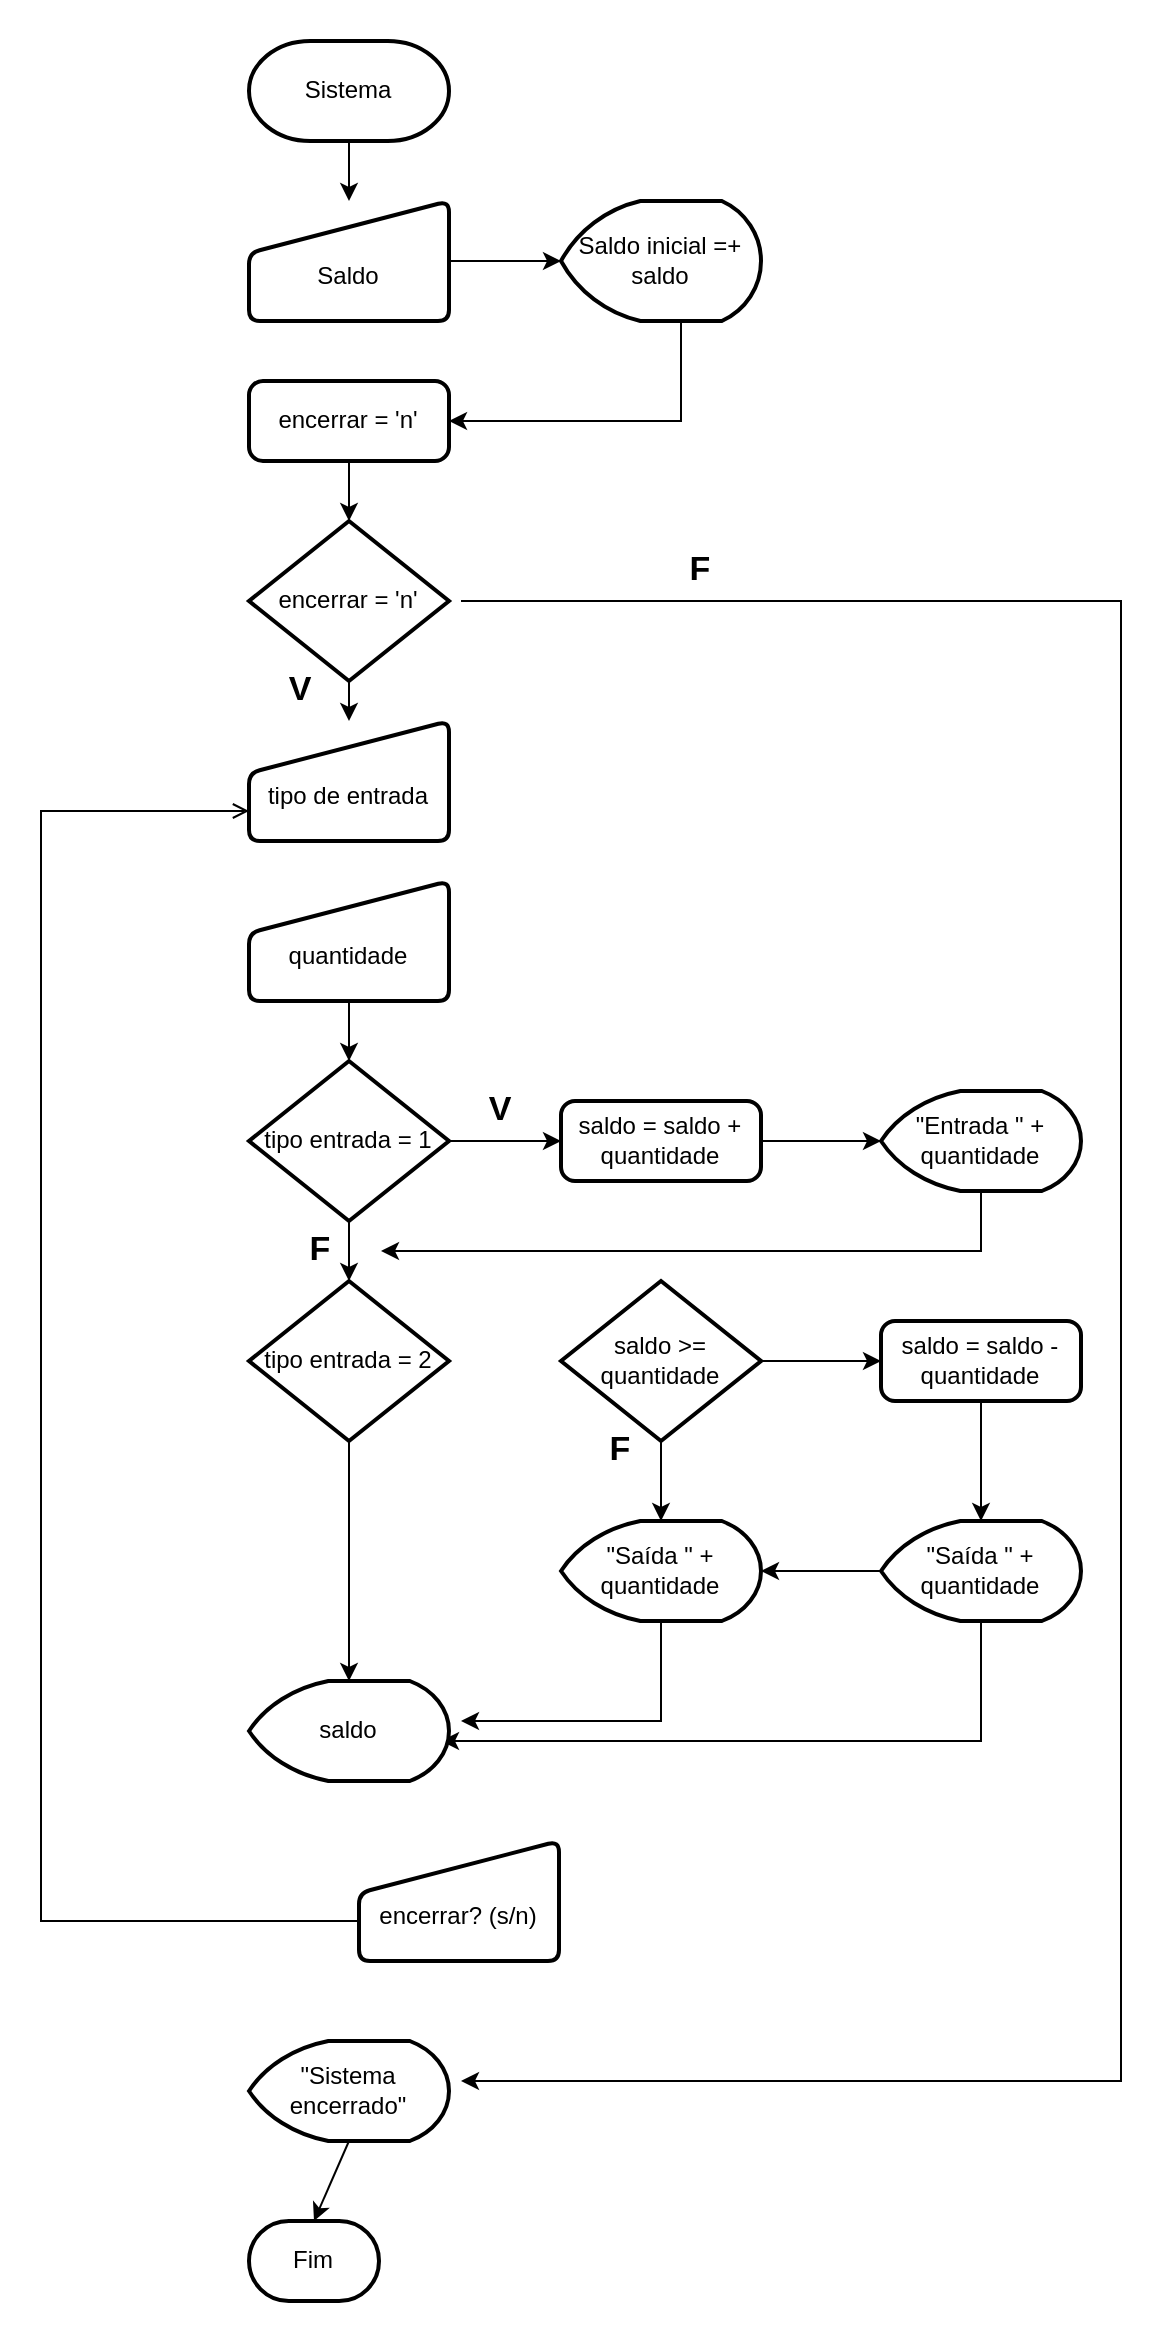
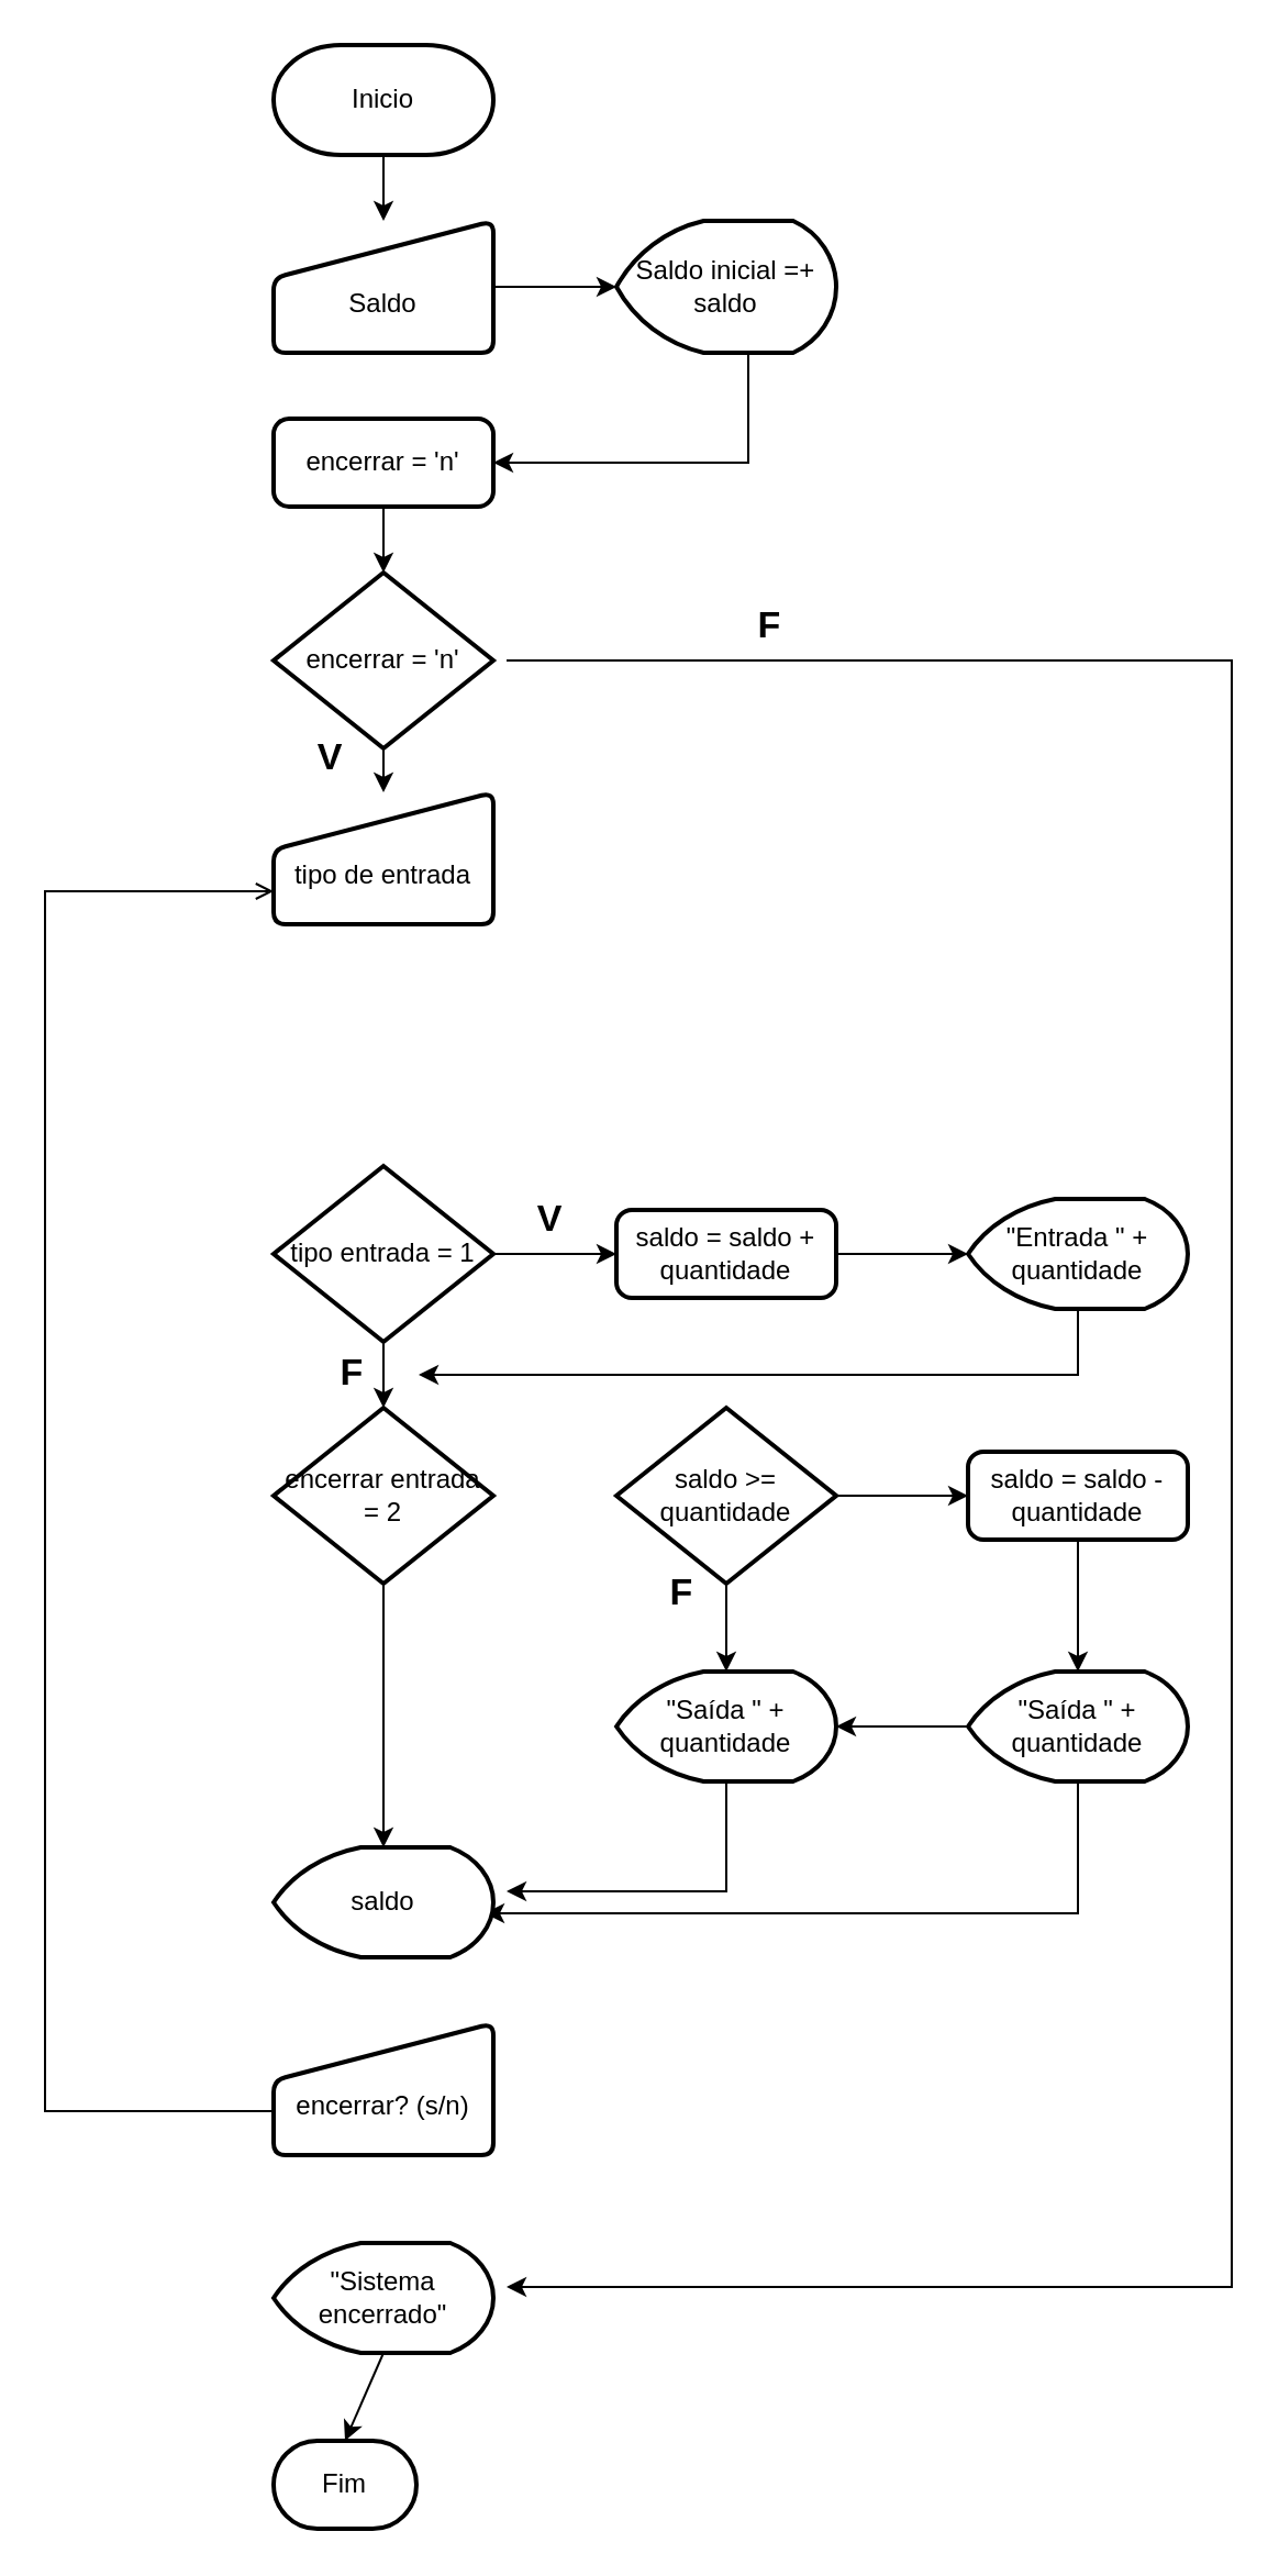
  <mxCell id="0" />
  <mxCell id="1" parent="0" />
  <mxCell id="2" style="edgeStyle=orthogonalEdgeStyle;rounded=0;orthogonalLoop=1;jettySize=auto;html=1;entryX=0.5;entryY=0;entryDx=0;entryDy=0;" edge="1" parent="1" source="3" target="6"><mxGeometry relative="1" as="geometry" /></mxCell>
- <mxCell id="3" value="Sistema" style="strokeWidth=2;html=1;shape=mxgraph.flowchart.terminator;whiteSpace=wrap;" vertex="1" parent="1"><mxGeometry x="124" y="20" width="100" height="50" as="geometry" /></mxCell>
+ <mxCell id="3" value="Inicio" style="strokeWidth=2;html=1;shape=mxgraph.flowchart.terminator;whiteSpace=wrap;" vertex="1" parent="1"><mxGeometry x="124" y="20" width="100" height="50" as="geometry" /></mxCell>
  <mxCell id="4" value="Fim" style="strokeWidth=2;html=1;shape=mxgraph.flowchart.terminator;whiteSpace=wrap;" vertex="1" parent="1"><mxGeometry x="124" y="1110" width="65" height="40" as="geometry" /></mxCell>
  <mxCell id="5" style="edgeStyle=orthogonalEdgeStyle;rounded=0;orthogonalLoop=1;jettySize=auto;html=1;entryX=0;entryY=0.5;entryDx=0;entryDy=0;entryPerimeter=0;" edge="1" parent="1" source="6" target="8"><mxGeometry relative="1" as="geometry" /></mxCell>
  <mxCell id="6" value="&lt;br&gt;Saldo" style="html=1;strokeWidth=2;shape=manualInput;whiteSpace=wrap;rounded=1;size=26;arcSize=11;" vertex="1" parent="1"><mxGeometry x="124" y="100" width="100" height="60" as="geometry" /></mxCell>
  <mxCell id="7" style="edgeStyle=orthogonalEdgeStyle;rounded=0;orthogonalLoop=1;jettySize=auto;html=1;entryX=1;entryY=0.5;entryDx=0;entryDy=0;" edge="1" parent="1" source="8" target="10"><mxGeometry relative="1" as="geometry"><Array as="points"><mxPoint x="340" y="210" /></Array></mxGeometry></mxCell>
  <mxCell id="8" value="Saldo inicial =+ saldo" style="strokeWidth=2;html=1;shape=mxgraph.flowchart.display;whiteSpace=wrap;" vertex="1" parent="1"><mxGeometry x="280" y="100" width="100" height="60" as="geometry" /></mxCell>
  <mxCell id="9" style="edgeStyle=orthogonalEdgeStyle;rounded=0;orthogonalLoop=1;jettySize=auto;html=1;entryX=0.5;entryY=0;entryDx=0;entryDy=0;entryPerimeter=0;fontSize=17;" edge="1" parent="1" source="10" target="13"><mxGeometry relative="1" as="geometry" /></mxCell>
  <mxCell id="10" value="encerrar = 'n'" style="rounded=1;whiteSpace=wrap;html=1;absoluteArcSize=1;arcSize=14;strokeWidth=2;" vertex="1" parent="1"><mxGeometry x="124" y="190" width="100" height="40" as="geometry" /></mxCell>
  <mxCell id="11" style="edgeStyle=orthogonalEdgeStyle;rounded=0;orthogonalLoop=1;jettySize=auto;html=1;exitX=0.5;exitY=1;exitDx=0;exitDy=0;exitPerimeter=0;entryX=0.5;entryY=0;entryDx=0;entryDy=0;fontSize=17;" edge="1" parent="1" source="13" target="14"><mxGeometry relative="1" as="geometry" /></mxCell>
  <mxCell id="12" style="rounded=0;orthogonalLoop=1;jettySize=auto;html=1;fontSize=17;" edge="1" parent="1"><mxGeometry relative="1" as="geometry"><mxPoint x="230" y="1040" as="targetPoint" /><mxPoint x="230" y="300" as="sourcePoint" /><Array as="points"><mxPoint x="560" y="300" /><mxPoint x="560" y="1040" /></Array></mxGeometry></mxCell>
  <mxCell id="13" value="encerrar = 'n'" style="strokeWidth=2;html=1;shape=mxgraph.flowchart.decision;whiteSpace=wrap;" vertex="1" parent="1"><mxGeometry x="124" y="260" width="100" height="80" as="geometry" /></mxCell>
  <mxCell id="14" value="&lt;br&gt;tipo de entrada" style="html=1;strokeWidth=2;shape=manualInput;whiteSpace=wrap;rounded=1;size=26;arcSize=11;" vertex="1" parent="1"><mxGeometry x="124" y="360" width="100" height="60" as="geometry" /></mxCell>
- <mxCell id="15" style="edgeStyle=orthogonalEdgeStyle;rounded=0;orthogonalLoop=1;jettySize=auto;html=1;entryX=0.5;entryY=0;entryDx=0;entryDy=0;entryPerimeter=0;fontSize=17;" edge="1" parent="1" source="16" target="18"><mxGeometry relative="1" as="geometry" /></mxCell>
- <mxCell id="16" value="&lt;br&gt;quantidade" style="html=1;strokeWidth=2;shape=manualInput;whiteSpace=wrap;rounded=1;size=26;arcSize=11;" vertex="1" parent="1"><mxGeometry x="124" y="440" width="100" height="60" as="geometry" /></mxCell>
  <mxCell id="17" style="edgeStyle=orthogonalEdgeStyle;rounded=0;orthogonalLoop=1;jettySize=auto;html=1;entryX=0;entryY=0.5;entryDx=0;entryDy=0;fontSize=17;" edge="1" parent="1" source="18" target="20"><mxGeometry relative="1" as="geometry" /></mxCell>
  <mxCell id="18" value="tipo entrada = 1" style="strokeWidth=2;html=1;shape=mxgraph.flowchart.decision;whiteSpace=wrap;" vertex="1" parent="1"><mxGeometry x="124" y="530" width="100" height="80" as="geometry" /></mxCell>
  <mxCell id="19" style="edgeStyle=orthogonalEdgeStyle;rounded=0;orthogonalLoop=1;jettySize=auto;html=1;entryX=0;entryY=0.5;entryDx=0;entryDy=0;entryPerimeter=0;fontSize=17;" edge="1" parent="1" source="20" target="22"><mxGeometry relative="1" as="geometry" /></mxCell>
  <mxCell id="20" value="saldo = saldo + quantidade" style="rounded=1;whiteSpace=wrap;html=1;absoluteArcSize=1;arcSize=14;strokeWidth=2;" vertex="1" parent="1"><mxGeometry x="280" y="550" width="100" height="40" as="geometry" /></mxCell>
  <mxCell id="21" style="edgeStyle=orthogonalEdgeStyle;rounded=0;orthogonalLoop=1;jettySize=auto;html=1;entryX=1;entryY=0.5;entryDx=0;entryDy=0;fontSize=17;" edge="1" parent="1" source="22" target="25"><mxGeometry relative="1" as="geometry"><Array as="points"><mxPoint x="490" y="625" /></Array></mxGeometry></mxCell>
  <mxCell id="22" value="&quot;Entrada &quot; + quantidade" style="strokeWidth=2;html=1;shape=mxgraph.flowchart.display;whiteSpace=wrap;" vertex="1" parent="1"><mxGeometry x="440" y="545" width="100" height="50" as="geometry" /></mxCell>
  <mxCell id="23" value="&lt;b style=&quot;border-color: var(--border-color);&quot;&gt;&lt;font style=&quot;border-color: var(--border-color); font-size: 17px;&quot;&gt;V&lt;/font&gt;&lt;/b&gt;" style="text;strokeColor=none;align=center;fillColor=none;html=1;verticalAlign=middle;whiteSpace=wrap;rounded=0;" vertex="1" parent="1"><mxGeometry x="120" y="330" width="60" height="30" as="geometry" /></mxCell>
  <mxCell id="24" style="edgeStyle=orthogonalEdgeStyle;rounded=0;orthogonalLoop=1;jettySize=auto;html=1;exitX=0.75;exitY=0;exitDx=0;exitDy=0;entryX=0.5;entryY=0;entryDx=0;entryDy=0;entryPerimeter=0;fontSize=17;" edge="1" parent="1" source="25" target="32"><mxGeometry relative="1" as="geometry" /></mxCell>
  <mxCell id="25" value="&lt;span style=&quot;font-size: 17px;&quot;&gt;&lt;b&gt;F&lt;/b&gt;&lt;/span&gt;" style="text;strokeColor=none;align=center;fillColor=none;html=1;verticalAlign=middle;whiteSpace=wrap;rounded=0;" vertex="1" parent="1"><mxGeometry x="130" y="610" width="60" height="30" as="geometry" /></mxCell>
  <mxCell id="26" value="&lt;b style=&quot;border-color: var(--border-color);&quot;&gt;&lt;font style=&quot;border-color: var(--border-color); font-size: 17px;&quot;&gt;V&lt;/font&gt;&lt;/b&gt;" style="text;strokeColor=none;align=center;fillColor=none;html=1;verticalAlign=middle;whiteSpace=wrap;rounded=0;" vertex="1" parent="1"><mxGeometry x="220" y="540" width="60" height="30" as="geometry" /></mxCell>
  <mxCell id="27" value="&lt;span style=&quot;font-size: 17px;&quot;&gt;&lt;b&gt;F&lt;/b&gt;&lt;/span&gt;" style="text;strokeColor=none;align=center;fillColor=none;html=1;verticalAlign=middle;whiteSpace=wrap;rounded=0;" vertex="1" parent="1"><mxGeometry x="280" y="710" width="60" height="30" as="geometry" /></mxCell>
  <mxCell id="28" style="edgeStyle=orthogonalEdgeStyle;rounded=0;orthogonalLoop=1;jettySize=auto;html=1;exitX=0;exitY=0.5;exitDx=0;exitDy=0;exitPerimeter=0;entryX=1;entryY=0.5;entryDx=0;entryDy=0;entryPerimeter=0;fontSize=17;" edge="1" parent="1" source="30" target="39"><mxGeometry relative="1" as="geometry" /></mxCell>
  <mxCell id="29" style="edgeStyle=orthogonalEdgeStyle;rounded=0;orthogonalLoop=1;jettySize=auto;html=1;fontSize=17;entryX=0.96;entryY=0.6;entryDx=0;entryDy=0;entryPerimeter=0;" edge="1" parent="1" source="30" target="40"><mxGeometry relative="1" as="geometry"><mxPoint x="230" y="880" as="targetPoint" /><Array as="points"><mxPoint x="490" y="870" /></Array></mxGeometry></mxCell>
  <mxCell id="30" value="&quot;Saída &quot; + quantidade" style="strokeWidth=2;html=1;shape=mxgraph.flowchart.display;whiteSpace=wrap;" vertex="1" parent="1"><mxGeometry x="440" y="760" width="100" height="50" as="geometry" /></mxCell>
  <mxCell id="31" style="edgeStyle=orthogonalEdgeStyle;rounded=0;orthogonalLoop=1;jettySize=auto;html=1;entryX=0.5;entryY=0;entryDx=0;entryDy=0;entryPerimeter=0;fontSize=17;" edge="1" parent="1" source="32" target="40"><mxGeometry relative="1" as="geometry" /></mxCell>
- <mxCell id="32" value="tipo entrada = 2" style="strokeWidth=2;html=1;shape=mxgraph.flowchart.decision;whiteSpace=wrap;" vertex="1" parent="1"><mxGeometry x="124" y="640" width="100" height="80" as="geometry" /></mxCell>
+ <mxCell id="32" value="encerrar entrada = 2" style="strokeWidth=2;html=1;shape=mxgraph.flowchart.decision;whiteSpace=wrap;" vertex="1" parent="1"><mxGeometry x="124" y="640" width="100" height="80" as="geometry" /></mxCell>
  <mxCell id="33" style="edgeStyle=orthogonalEdgeStyle;rounded=0;orthogonalLoop=1;jettySize=auto;html=1;entryX=0;entryY=0.5;entryDx=0;entryDy=0;fontSize=17;" edge="1" parent="1" source="35" target="37"><mxGeometry relative="1" as="geometry" /></mxCell>
  <mxCell id="34" style="edgeStyle=orthogonalEdgeStyle;rounded=0;orthogonalLoop=1;jettySize=auto;html=1;exitX=0.5;exitY=1;exitDx=0;exitDy=0;exitPerimeter=0;entryX=0.5;entryY=0;entryDx=0;entryDy=0;entryPerimeter=0;fontSize=17;" edge="1" parent="1" source="35" target="39"><mxGeometry relative="1" as="geometry" /></mxCell>
  <mxCell id="35" value="saldo &amp;gt;= quantidade" style="strokeWidth=2;html=1;shape=mxgraph.flowchart.decision;whiteSpace=wrap;" vertex="1" parent="1"><mxGeometry x="280" y="640" width="100" height="80" as="geometry" /></mxCell>
  <mxCell id="36" style="edgeStyle=orthogonalEdgeStyle;rounded=0;orthogonalLoop=1;jettySize=auto;html=1;entryX=0.5;entryY=0;entryDx=0;entryDy=0;entryPerimeter=0;fontSize=17;" edge="1" parent="1" source="37" target="30"><mxGeometry relative="1" as="geometry" /></mxCell>
  <mxCell id="37" value="saldo = saldo - quantidade" style="rounded=1;whiteSpace=wrap;html=1;absoluteArcSize=1;arcSize=14;strokeWidth=2;" vertex="1" parent="1"><mxGeometry x="440" y="660" width="100" height="40" as="geometry" /></mxCell>
  <mxCell id="38" style="edgeStyle=orthogonalEdgeStyle;rounded=0;orthogonalLoop=1;jettySize=auto;html=1;fontSize=17;" edge="1" parent="1" source="39"><mxGeometry relative="1" as="geometry"><mxPoint x="230" y="860" as="targetPoint" /><Array as="points"><mxPoint x="330" y="860" /></Array></mxGeometry></mxCell>
  <mxCell id="39" value="&quot;Saída &quot; + quantidade" style="strokeWidth=2;html=1;shape=mxgraph.flowchart.display;whiteSpace=wrap;" vertex="1" parent="1"><mxGeometry x="280" y="760" width="100" height="50" as="geometry" /></mxCell>
  <mxCell id="40" value="saldo" style="strokeWidth=2;html=1;shape=mxgraph.flowchart.display;whiteSpace=wrap;" vertex="1" parent="1"><mxGeometry x="124" y="840" width="100" height="50" as="geometry" /></mxCell>
  <mxCell id="41" style="edgeStyle=orthogonalEdgeStyle;rounded=0;orthogonalLoop=1;jettySize=auto;html=1;entryX=0;entryY=0.75;entryDx=0;entryDy=0;fontSize=17;endArrow=open;" edge="1" parent="1" source="42" target="14"><mxGeometry relative="1" as="geometry"><Array as="points"><mxPoint x="20" y="960" /><mxPoint x="20" y="405" /></Array></mxGeometry></mxCell>
- <mxCell id="42" value="&lt;br&gt;encerrar? (s/n)" style="html=1;strokeWidth=2;shape=manualInput;whiteSpace=wrap;rounded=1;size=26;arcSize=11;" vertex="1" parent="1"><mxGeometry x="179" y="920" width="100" height="60" as="geometry" /></mxCell>
+ <mxCell id="42" value="&lt;br&gt;encerrar? (s/n)" style="html=1;strokeWidth=2;shape=manualInput;whiteSpace=wrap;rounded=1;size=26;arcSize=11;" vertex="1" parent="1"><mxGeometry x="124" y="920" width="100" height="60" as="geometry" /></mxCell>
  <mxCell id="43" style="edgeStyle=none;rounded=0;orthogonalLoop=1;jettySize=auto;html=1;exitX=0.5;exitY=1;exitDx=0;exitDy=0;exitPerimeter=0;entryX=0.5;entryY=0;entryDx=0;entryDy=0;entryPerimeter=0;fontSize=17;" edge="1" parent="1" source="44" target="4"><mxGeometry relative="1" as="geometry" /></mxCell>
  <mxCell id="44" value="&quot;Sistema encerrado&quot;" style="strokeWidth=2;html=1;shape=mxgraph.flowchart.display;whiteSpace=wrap;" vertex="1" parent="1"><mxGeometry x="124" y="1020" width="100" height="50" as="geometry" /></mxCell>
  <mxCell id="45" value="&lt;span style=&quot;font-size: 17px;&quot;&gt;&lt;b&gt;F&lt;/b&gt;&lt;/span&gt;" style="text;strokeColor=none;align=center;fillColor=none;html=1;verticalAlign=middle;whiteSpace=wrap;rounded=0;" vertex="1" parent="1"><mxGeometry x="320" y="270" width="60" height="30" as="geometry" /></mxCell>
